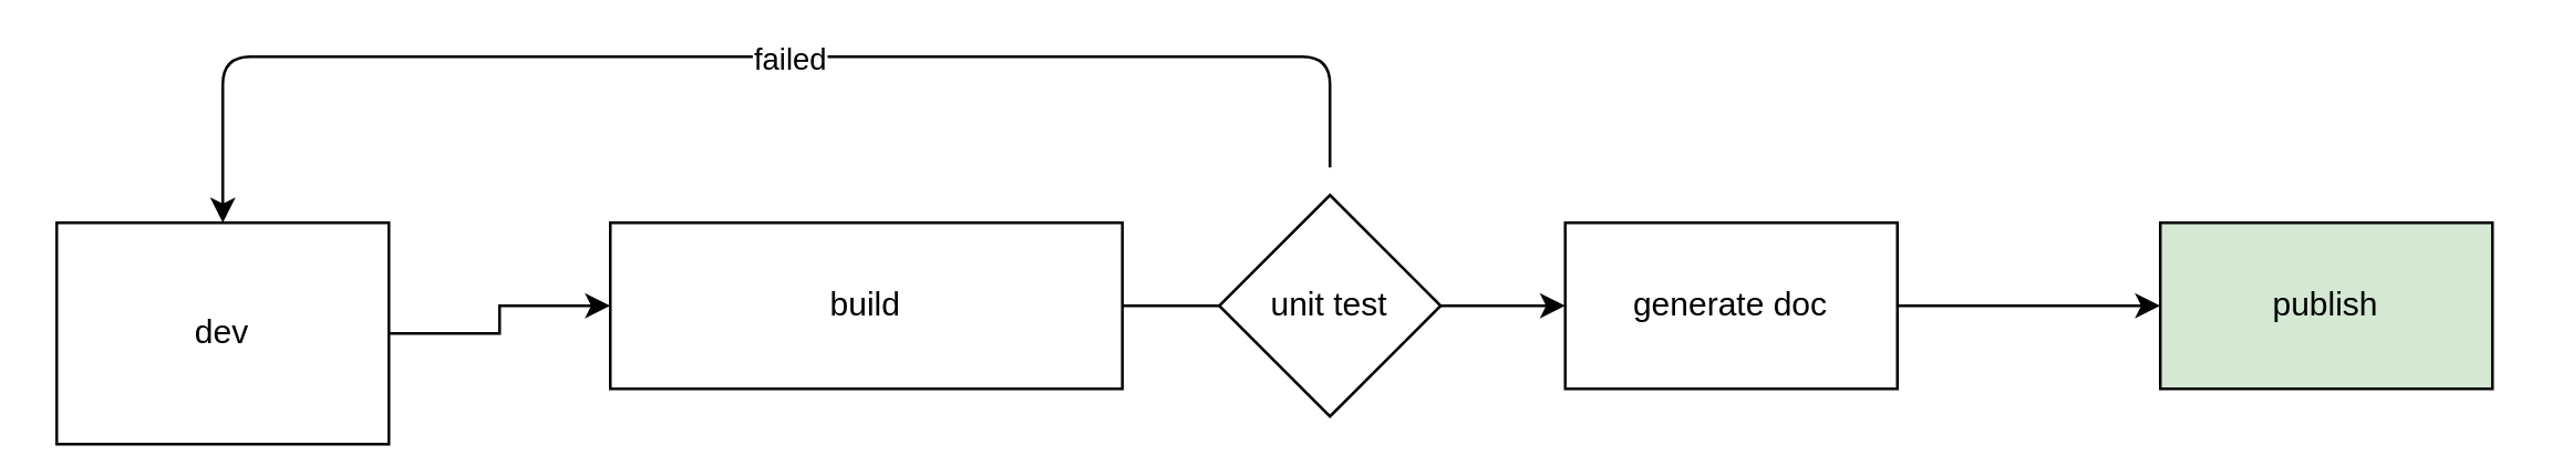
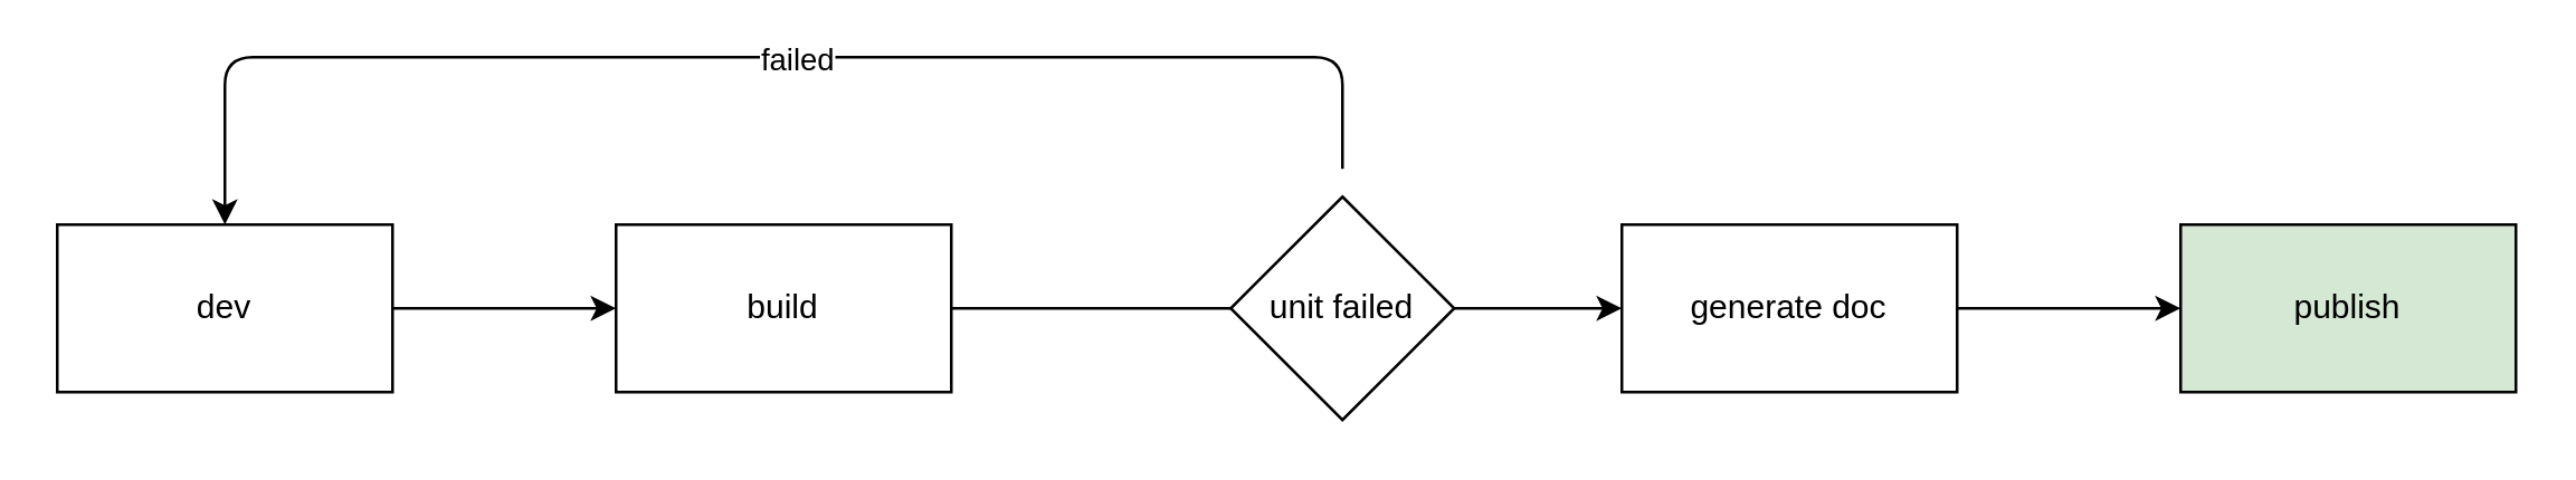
  <mxCell id="0" />
  <mxCell id="1" parent="0" />
  <mxCell id="2" value="" style="edgeStyle=orthogonalEdgeStyle;rounded=0;orthogonalLoop=1;jettySize=auto;html=1;" edge="1" parent="1" source="3" target="5"><mxGeometry relative="1" as="geometry" /></mxCell>
- <mxCell id="3" value="dev" style="rounded=0;whiteSpace=wrap;html=1;" vertex="1" parent="1"><mxGeometry x="20" y="80" width="120" height="80" as="geometry" /></mxCell>
+ <mxCell id="3" value="dev" style="rounded=0;whiteSpace=wrap;html=1;" vertex="1" parent="1"><mxGeometry x="20" y="80" width="120" height="60" as="geometry" /></mxCell>
  <mxCell id="4" value="" style="edgeStyle=orthogonalEdgeStyle;rounded=0;orthogonalLoop=1;jettySize=auto;html=1;endArrow=none;" edge="1" parent="1" source="5" target="7"><mxGeometry relative="1" as="geometry" /></mxCell>
- <mxCell id="5" value="build" style="rounded=0;whiteSpace=wrap;html=1;" vertex="1" parent="1"><mxGeometry x="220" y="80" width="185" height="60" as="geometry" /></mxCell>
+ <mxCell id="5" value="build" style="rounded=0;whiteSpace=wrap;html=1;" vertex="1" parent="1"><mxGeometry x="220" y="80" width="120" height="60" as="geometry" /></mxCell>
  <mxCell id="6" value="" style="edgeStyle=orthogonalEdgeStyle;rounded=0;orthogonalLoop=1;jettySize=auto;html=1;" edge="1" parent="1" source="7" target="11"><mxGeometry relative="1" as="geometry" /></mxCell>
- <mxCell id="7" value="unit test" style="rhombus;whiteSpace=wrap;html=1;rounded=0;" vertex="1" parent="1"><mxGeometry x="440" y="70" width="80" height="80" as="geometry" /></mxCell>
+ <mxCell id="7" value="unit failed" style="rhombus;whiteSpace=wrap;html=1;rounded=0;" vertex="1" parent="1"><mxGeometry x="440" y="70" width="80" height="80" as="geometry" /></mxCell>
  <mxCell id="8" value="" style="endArrow=classic;html=1;entryX=0.5;entryY=0;entryDx=0;entryDy=0;" edge="1" parent="1" target="3"><mxGeometry width="50" height="50" relative="1" as="geometry"><mxPoint x="480" y="60" as="sourcePoint" /><mxPoint x="490" y="-20" as="targetPoint" /><Array as="points"><mxPoint x="480" y="20" /><mxPoint x="80" y="20" /></Array></mxGeometry></mxCell>
  <mxCell id="9" value="failed" style="edgeLabel;html=1;align=center;verticalAlign=middle;resizable=0;points=[];" vertex="1" connectable="0" parent="8"><mxGeometry x="-0.056" relative="1" as="geometry"><mxPoint as="offset" /></mxGeometry></mxCell>
  <mxCell id="10" value="" style="edgeStyle=orthogonalEdgeStyle;rounded=0;orthogonalLoop=1;jettySize=auto;html=1;" edge="1" parent="1" source="11" target="12"><mxGeometry relative="1" as="geometry" /></mxCell>
- <mxCell id="11" value="generate doc" style="whiteSpace=wrap;html=1;rounded=0;" vertex="1" parent="1"><mxGeometry x="565" y="80" width="120" height="60" as="geometry" /></mxCell>
+ <mxCell id="11" value="generate doc" style="whiteSpace=wrap;html=1;rounded=0;" vertex="1" parent="1"><mxGeometry x="580" y="80" width="120" height="60" as="geometry" /></mxCell>
  <mxCell id="12" value="publish" style="whiteSpace=wrap;html=1;rounded=0;fillColor=#d5e8d4;" vertex="1" parent="1"><mxGeometry x="780" y="80" width="120" height="60" as="geometry" /></mxCell>
